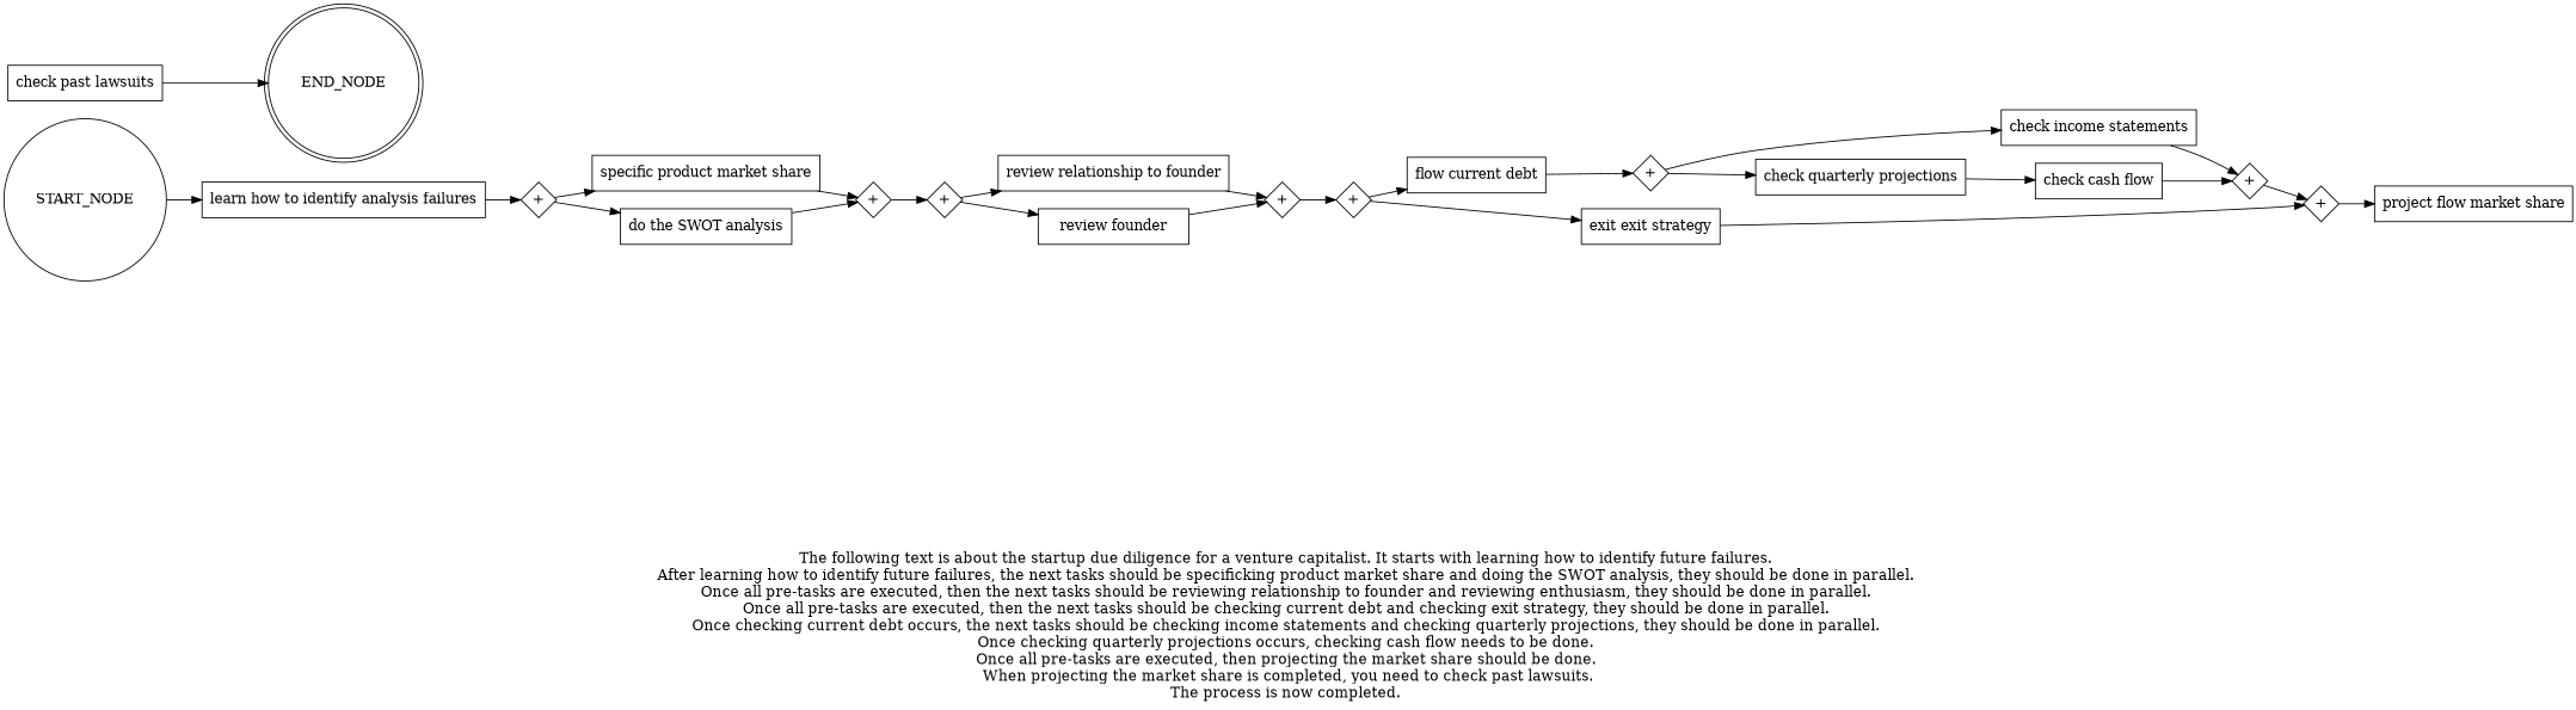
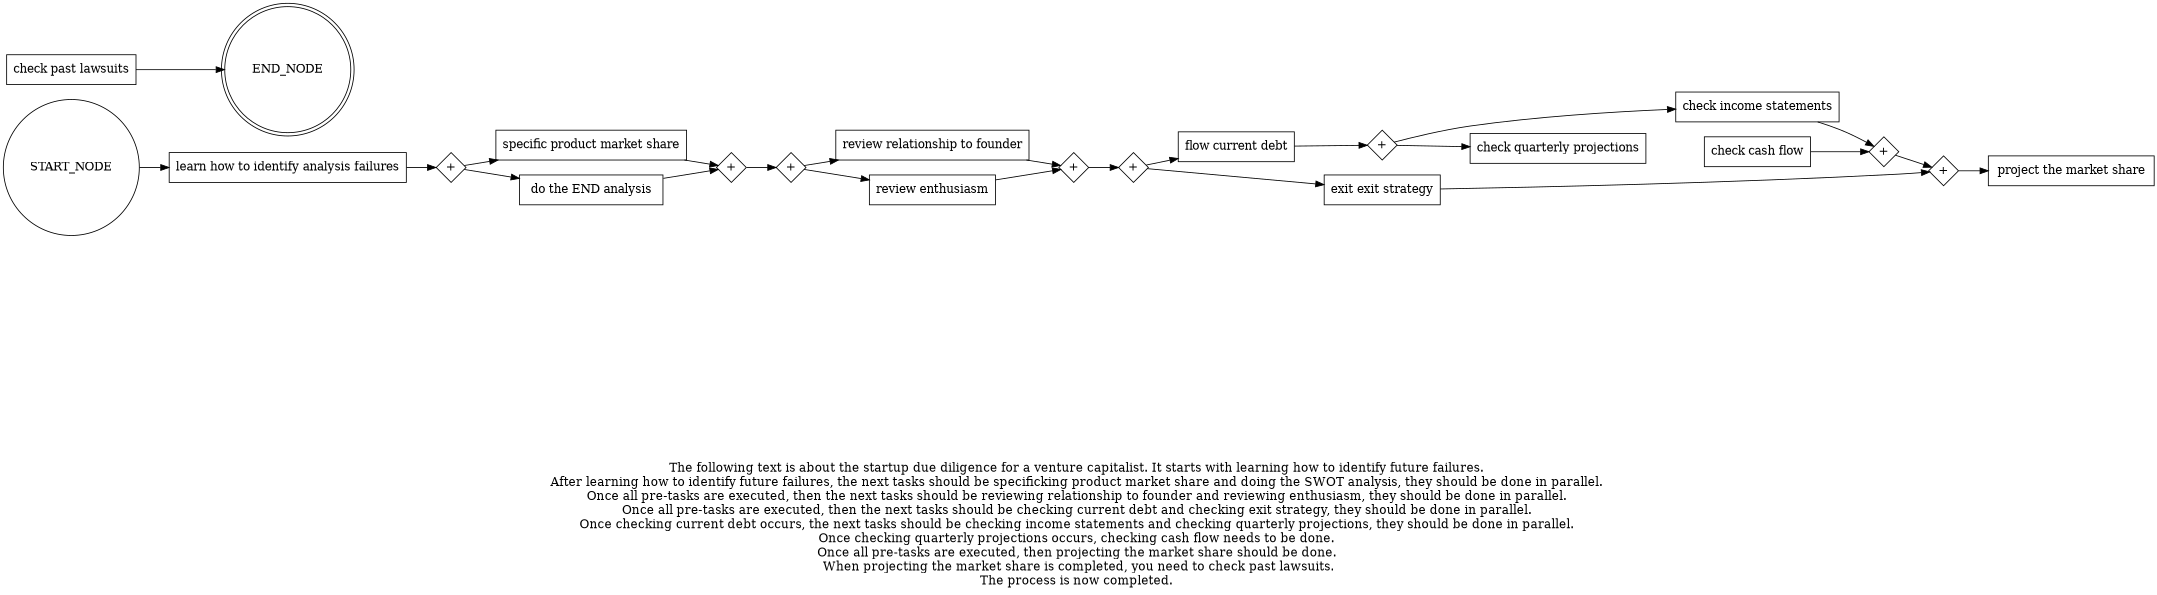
  digraph {
    fontsize=15
    label="\n\n\nThe following text is about the startup due diligence for a venture capitalist. It starts with learning how to identify future failures. \nAfter learning how to identify future failures, the next tasks should be specificking product market share and doing the SWOT analysis, they should be done in parallel. \nOnce all pre-tasks are executed, then the next tasks should be reviewing relationship to founder and reviewing enthusiasm, they should be done in parallel. \nOnce all pre-tasks are executed, then the next tasks should be checking current debt and checking exit strategy, they should be done in parallel. \nOnce checking current debt occurs, the next tasks should be checking income statements and checking quarterly projections, they should be done in parallel. \nOnce checking quarterly projections occurs, checking cash flow needs to be done. \nOnce all pre-tasks are executed, then projecting the market share should be done. \nWhen projecting the market share is completed, you need to check past lawsuits.\nThe process is now completed. \n"
    rankdir=LR
    node [shape=box]
    n1 [label="learn how to identify analysis failures"]
    n2 [fixedsize=true label="+" shape=diamond width=0.5]
    "specific product market share"
-   "do the SWOT analysis"
+   "do the SWOT analysis" [label="do the END analysis"]
    n5 [fixedsize=true label="+" shape=diamond width=0.5]
    n6 [fixedsize=true label="+" shape=diamond width=0.5]
    "review relationship to founder"
-   "review enthusiasm" [label="review founder"]
+   "review enthusiasm"
    n9 [fixedsize=true label="+" shape=diamond width=0.5]
    n10 [fixedsize=true label="+" shape=diamond width=0.5]
    n11 [label="flow current debt"]
    n12 [label="exit exit strategy"]
    n13 [fixedsize=true label="+" shape=diamond width=0.5]
    n14 [fixedsize=true label="+" shape=diamond width=0.5]
    "check income statements"
    "check quarterly projections"
    n17 [fixedsize=true label="+" shape=diamond width=0.5]
    "check cash flow"
-   "project the market share" [label="project flow market share"]
+   "project the market share"
    "check past lawsuits"
    END_NODE [shape=doublecircle width=0.2]
    START_NODE [shape=circle width=0.3]
    subgraph sub_1 {
      n1
      n2
      "specific product market share"
      "do the SWOT analysis"
      n5
      n6
      "review relationship to founder"
      "review enthusiasm"
      n9
      n10
      n11
      n12
      n13
      n14
      "check income statements"
      "check quarterly projections"
      n17
      "check cash flow"
      "project the market share"
      "check past lawsuits"
    }
    n1 -> n2
    n2 -> "specific product market share"
    n2 -> "do the SWOT analysis"
    "specific product market share" -> n5
    "do the SWOT analysis" -> n5
    n5 -> n6
    n6 -> "review relationship to founder"
    n6 -> "review enthusiasm"
    "review relationship to founder" -> n9
    "review enthusiasm" -> n9
    n9 -> n10
    n10 -> n11
    n10 -> n12
    n11 -> n13
    n12 -> n14
    n13 -> "check income statements"
    n13 -> "check quarterly projections"
    n14 -> "project the market share"
    "check income statements" -> n17
-   "check quarterly projections" -> "check cash flow"
    n17 -> n14
    "check cash flow" -> n17
    "check past lawsuits" -> END_NODE
    START_NODE -> n1
  }
